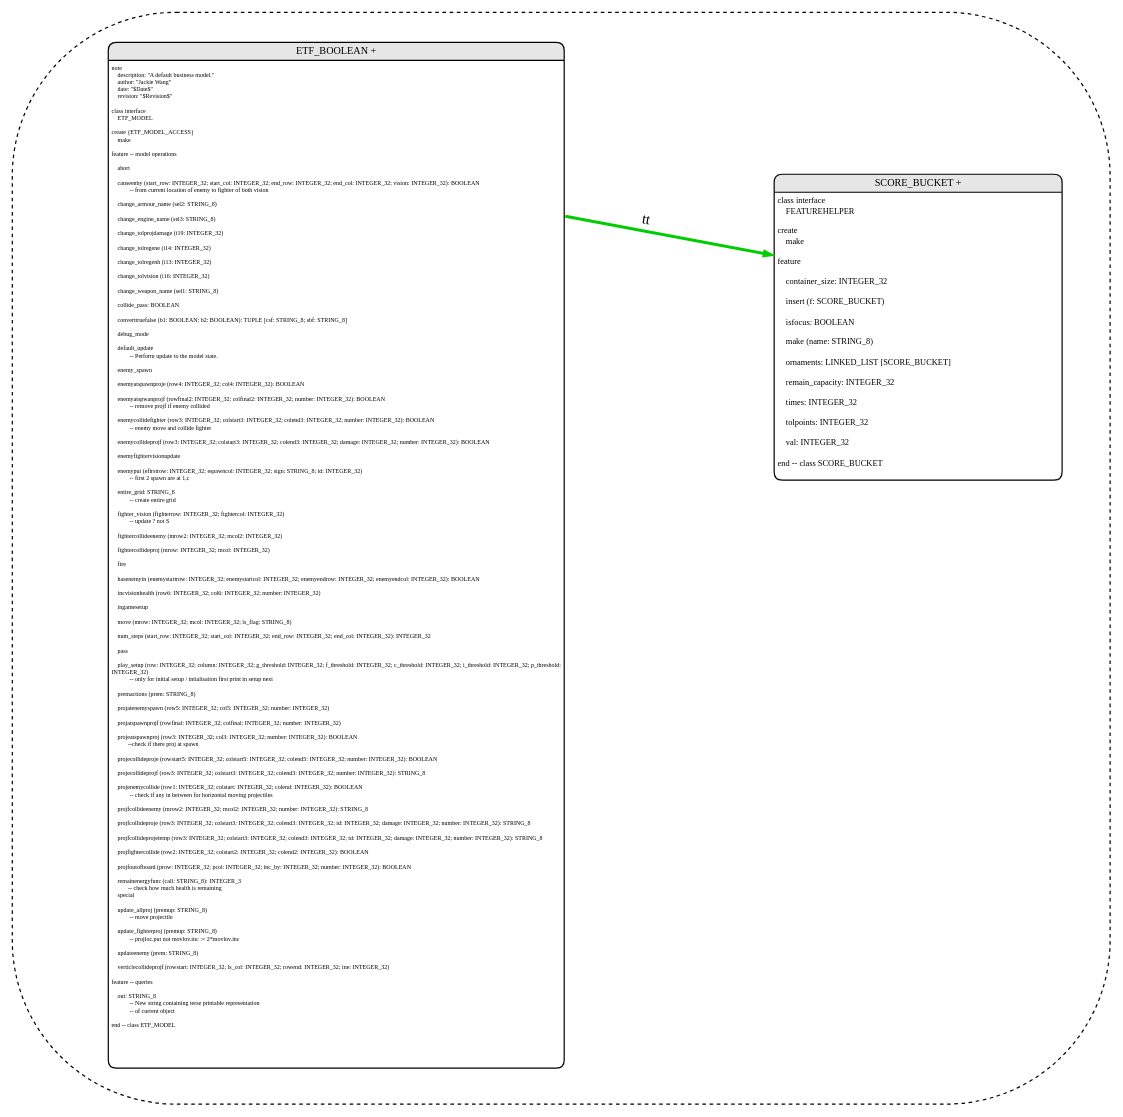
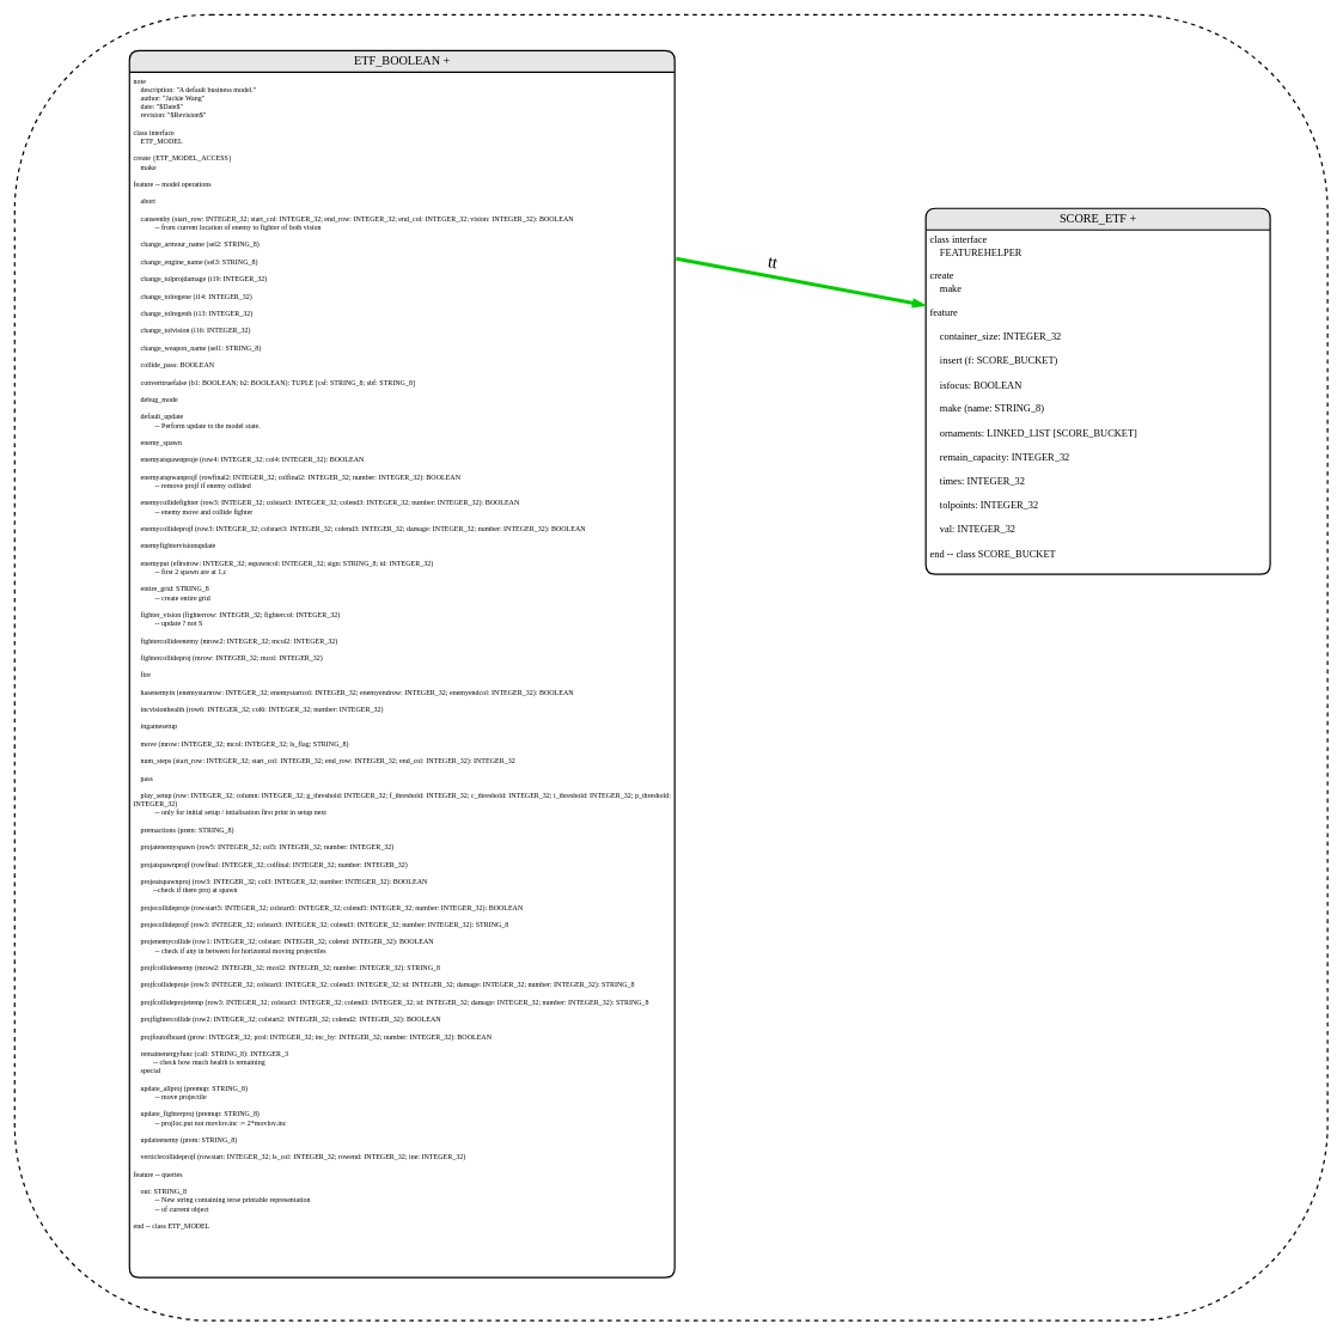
  <mxCell id="0" />
  <mxCell id="1" parent="0" />
  <mxCell id="2" value="" style="rounded=1;whiteSpace=wrap;html=1;fontSize=10;dashed=1;strokeWidth=2;" vertex="1" parent="1"><mxGeometry x="20" y="20" width="1830" height="1820" as="geometry" /></mxCell>
  <mxCell id="3" value="ETF_BOOLEAN +" style="swimlane;html=1;childLayout=stackLayout;horizontal=1;startSize=30;horizontalStack=0;fillColor=#E6E6E6;fontColor=#000000;rounded=1;fontSize=17;fontStyle=0;strokeWidth=2;resizeParent=0;resizeLast=1;shadow=0;dashed=0;align=center;fontFamily=Verdena;" parent="1" vertex="1"><mxGeometry x="180" y="70" width="760" height="1710" as="geometry" /></mxCell>
  <mxCell id="4" value="note&lt;br&gt;&amp;nbsp;&amp;nbsp;&amp;nbsp; description: &quot;A default business model.&quot;&lt;br&gt;&amp;nbsp;&amp;nbsp;&amp;nbsp; author: &quot;Jackie Wang&quot;&lt;br&gt;&amp;nbsp;&amp;nbsp;&amp;nbsp; date: &quot;$Date$&quot;&lt;br&gt;&amp;nbsp;&amp;nbsp;&amp;nbsp; revision: &quot;$Revision$&quot;&lt;br&gt;&lt;br&gt;class interface&lt;br&gt;&amp;nbsp;&amp;nbsp;&amp;nbsp; ETF_MODEL&lt;br&gt;&lt;br&gt;create {ETF_MODEL_ACCESS}&lt;br&gt;&amp;nbsp;&amp;nbsp;&amp;nbsp; make&lt;br&gt;&amp;nbsp;&amp;nbsp;&amp;nbsp; &lt;br&gt;feature -- model operations&lt;br&gt;&lt;br&gt;&amp;nbsp;&amp;nbsp;&amp;nbsp; abort&lt;br&gt;&lt;br&gt;&amp;nbsp;&amp;nbsp;&amp;nbsp; canseenby (start_row: INTEGER_32; start_col: INTEGER_32; end_row: INTEGER_32; end_col: INTEGER_32; vision: INTEGER_32): BOOLEAN&lt;br&gt;&amp;nbsp;&amp;nbsp;&amp;nbsp; &amp;nbsp;&amp;nbsp;&amp;nbsp; &amp;nbsp;&amp;nbsp;&amp;nbsp; -- from current location of enemy to fighter of both vision&lt;br&gt;&lt;br&gt;&amp;nbsp;&amp;nbsp;&amp;nbsp; change_armour_name (sel2: STRING_8)&lt;br&gt;&lt;br&gt;&amp;nbsp;&amp;nbsp;&amp;nbsp; change_engine_name (sel3: STRING_8)&lt;br&gt;&lt;br&gt;&amp;nbsp;&amp;nbsp;&amp;nbsp; change_tolprojdamage (i19: INTEGER_32)&lt;br&gt;&lt;br&gt;&amp;nbsp;&amp;nbsp;&amp;nbsp; change_tolregene (i14: INTEGER_32)&lt;br&gt;&lt;br&gt;&amp;nbsp;&amp;nbsp;&amp;nbsp; change_tolregenh (i13: INTEGER_32)&lt;br&gt;&lt;br&gt;&amp;nbsp;&amp;nbsp;&amp;nbsp; change_tolvision (i16: INTEGER_32)&lt;br&gt;&lt;br&gt;&amp;nbsp;&amp;nbsp;&amp;nbsp; change_weapon_name (sel1: STRING_8)&lt;br&gt;&lt;br&gt;&amp;nbsp;&amp;nbsp;&amp;nbsp; collide_pass: BOOLEAN&lt;br&gt;&lt;br&gt;&amp;nbsp;&amp;nbsp;&amp;nbsp; converttruefalse (b1: BOOLEAN; b2: BOOLEAN): TUPLE [csf: STRING_8; sbf: STRING_8]&lt;br&gt;&lt;br&gt;&amp;nbsp;&amp;nbsp;&amp;nbsp; debug_mode&lt;br&gt;&lt;br&gt;&amp;nbsp;&amp;nbsp;&amp;nbsp; default_update&lt;br&gt;&amp;nbsp;&amp;nbsp;&amp;nbsp; &amp;nbsp;&amp;nbsp;&amp;nbsp; &amp;nbsp;&amp;nbsp;&amp;nbsp; -- Perform update to the model state.&lt;br&gt;&lt;br&gt;&amp;nbsp;&amp;nbsp;&amp;nbsp; enemy_spawn&lt;br&gt;&lt;br&gt;&amp;nbsp;&amp;nbsp;&amp;nbsp; enemyatspawnproje (row4: INTEGER_32; col4: INTEGER_32): BOOLEAN&lt;br&gt;&lt;br&gt;&amp;nbsp;&amp;nbsp;&amp;nbsp; enemyatspwanprojf (rowfinal2: INTEGER_32; colfinal2: INTEGER_32; number: INTEGER_32): BOOLEAN&lt;br&gt;&amp;nbsp;&amp;nbsp;&amp;nbsp; &amp;nbsp;&amp;nbsp;&amp;nbsp; &amp;nbsp;&amp;nbsp;&amp;nbsp; -- remove projf if enemy collided&lt;br&gt;&lt;br&gt;&amp;nbsp;&amp;nbsp;&amp;nbsp; enemycollidefighter (row3: INTEGER_32; colstart3: INTEGER_32; colend3: INTEGER_32; number: INTEGER_32): BOOLEAN&lt;br&gt;&amp;nbsp;&amp;nbsp;&amp;nbsp; &amp;nbsp;&amp;nbsp;&amp;nbsp; &amp;nbsp;&amp;nbsp;&amp;nbsp; -- enemy move and collide fighter&lt;br&gt;&lt;br&gt;&amp;nbsp;&amp;nbsp;&amp;nbsp; enemycollideprojf (row3: INTEGER_32; colstart3: INTEGER_32; colend3: INTEGER_32; damage: INTEGER_32; number: INTEGER_32): BOOLEAN&lt;br&gt;&lt;br&gt;&amp;nbsp;&amp;nbsp;&amp;nbsp; enemyfightervisionupdate&lt;br&gt;&lt;br&gt;&amp;nbsp;&amp;nbsp;&amp;nbsp; enemyput (efirstrow: INTEGER_32; espawncol: INTEGER_32; sign: STRING_8; id: INTEGER_32)&lt;br&gt;&amp;nbsp;&amp;nbsp;&amp;nbsp; &amp;nbsp;&amp;nbsp;&amp;nbsp; &amp;nbsp;&amp;nbsp;&amp;nbsp; -- first 2 spawn are at 1,c&lt;br&gt;&lt;br&gt;&amp;nbsp;&amp;nbsp;&amp;nbsp; entire_grid: STRING_8&lt;br&gt;&amp;nbsp;&amp;nbsp;&amp;nbsp; &amp;nbsp;&amp;nbsp;&amp;nbsp; &amp;nbsp;&amp;nbsp;&amp;nbsp; -- create entire grid&lt;br&gt;&lt;br&gt;&amp;nbsp;&amp;nbsp;&amp;nbsp; fighter_vision (fighterrow: INTEGER_32; fightercol: INTEGER_32)&lt;br&gt;&amp;nbsp;&amp;nbsp;&amp;nbsp; &amp;nbsp;&amp;nbsp;&amp;nbsp; &amp;nbsp;&amp;nbsp;&amp;nbsp; -- update ? not S&lt;br&gt;&lt;br&gt;&amp;nbsp;&amp;nbsp;&amp;nbsp; fightercollideenemy (mrow2: INTEGER_32; mcol2: INTEGER_32)&lt;br&gt;&lt;br&gt;&amp;nbsp;&amp;nbsp;&amp;nbsp; fightercollideproj (mrow: INTEGER_32; mcol: INTEGER_32)&lt;br&gt;&lt;br&gt;&amp;nbsp;&amp;nbsp;&amp;nbsp; fire&lt;br&gt;&lt;br&gt;&amp;nbsp;&amp;nbsp;&amp;nbsp; hasenemyin (enemystartrow: INTEGER_32; enemystartcol: INTEGER_32; enemyendrow: INTEGER_32; enemyendcol: INTEGER_32): BOOLEAN&lt;br&gt;&lt;br&gt;&amp;nbsp;&amp;nbsp;&amp;nbsp; incvisionhealth (row6: INTEGER_32; col6: INTEGER_32; number: INTEGER_32)&lt;br&gt;&lt;br&gt;&amp;nbsp;&amp;nbsp;&amp;nbsp; ingamesetup&lt;br&gt;&lt;br&gt;&amp;nbsp;&amp;nbsp;&amp;nbsp; move (mrow: INTEGER_32; mcol: INTEGER_32; ls_flag: STRING_8)&lt;br&gt;&lt;br&gt;&amp;nbsp;&amp;nbsp;&amp;nbsp; num_steps (start_row: INTEGER_32; start_col: INTEGER_32; end_row: INTEGER_32; end_col: INTEGER_32): INTEGER_32&lt;br&gt;&lt;br&gt;&amp;nbsp;&amp;nbsp;&amp;nbsp; pass&lt;br&gt;&lt;br&gt;&amp;nbsp;&amp;nbsp;&amp;nbsp; play_setup (row: INTEGER_32; column: INTEGER_32; g_threshold: INTEGER_32; f_threshold: INTEGER_32; c_threshold: INTEGER_32; i_threshold: INTEGER_32; p_threshold: INTEGER_32)&lt;br&gt;&amp;nbsp;&amp;nbsp;&amp;nbsp; &amp;nbsp;&amp;nbsp;&amp;nbsp; &amp;nbsp;&amp;nbsp;&amp;nbsp; -- only for initial setup / intialisation first print in setup next&lt;br&gt;&lt;br&gt;&amp;nbsp;&amp;nbsp;&amp;nbsp; premactions (prem: STRING_8)&lt;br&gt;&lt;br&gt;&amp;nbsp;&amp;nbsp;&amp;nbsp; projatenemyspawn (row5: INTEGER_32; col5: INTEGER_32; number: INTEGER_32)&lt;br&gt;&lt;br&gt;&amp;nbsp;&amp;nbsp;&amp;nbsp; projatspawnprojf (rowfinal: INTEGER_32; colfinal: INTEGER_32; number: INTEGER_32)&lt;br&gt;&lt;br&gt;&lt;div&gt;&amp;nbsp;&amp;nbsp;&amp;nbsp; projeatspawnproj (row3: INTEGER_32; col3: INTEGER_32; number: INTEGER_32): BOOLEAN&lt;/div&gt;&lt;div&gt;&amp;nbsp;&amp;nbsp;&amp;nbsp;&amp;nbsp;&amp;nbsp;&amp;nbsp;&amp;nbsp;&amp;nbsp;&amp;nbsp;&amp;nbsp; --check if there proj at spawn&lt;br&gt;&lt;/div&gt;&lt;br&gt;&amp;nbsp;&amp;nbsp;&amp;nbsp; projecollideproje (rowstart5: INTEGER_32; colstart5: INTEGER_32; colend5: INTEGER_32; number: INTEGER_32): BOOLEAN&lt;br&gt;&lt;br&gt;&amp;nbsp;&amp;nbsp;&amp;nbsp; projecollideprojf (row3: INTEGER_32; colstart3: INTEGER_32; colend3: INTEGER_32; number: INTEGER_32): STRING_8&lt;br&gt;&amp;nbsp;&amp;nbsp;&amp;nbsp;&amp;nbsp;&amp;nbsp;&amp;nbsp;&amp;nbsp;&amp;nbsp;&amp;nbsp;&amp;nbsp; &lt;br&gt;&amp;nbsp;&amp;nbsp;&amp;nbsp; projenemycollide (row1: INTEGER_32; colstart: INTEGER_32; colend: INTEGER_32): BOOLEAN&lt;br&gt;&amp;nbsp;&amp;nbsp;&amp;nbsp; &amp;nbsp;&amp;nbsp;&amp;nbsp; &amp;nbsp;&amp;nbsp;&amp;nbsp; -- check if any in between for horizontal moving projectiles&lt;br&gt;&lt;br&gt;&amp;nbsp;&amp;nbsp;&amp;nbsp; projfcollideenemy (mrow2: INTEGER_32; mcol2: INTEGER_32; number: INTEGER_32): STRING_8&lt;br&gt;&lt;br&gt;&amp;nbsp;&amp;nbsp;&amp;nbsp; projfcollideproje (row3: INTEGER_32; colstart3: INTEGER_32; colend3: INTEGER_32; id: INTEGER_32; damage: INTEGER_32; number: INTEGER_32): STRING_8&lt;br&gt;&lt;br&gt;&amp;nbsp;&amp;nbsp;&amp;nbsp; projfcollideprojetemp (row3: INTEGER_32; colstart3: INTEGER_32; colend3: INTEGER_32; id: INTEGER_32; damage: INTEGER_32; number: INTEGER_32): STRING_8&lt;br&gt;&lt;br&gt;&amp;nbsp;&amp;nbsp;&amp;nbsp; projfightercollide (row2: INTEGER_32; colstart2: INTEGER_32; colend2: INTEGER_32): BOOLEAN&lt;br&gt;&amp;nbsp;&amp;nbsp;&amp;nbsp;&amp;nbsp;&amp;nbsp;&amp;nbsp;&amp;nbsp;&amp;nbsp; &lt;br&gt;&amp;nbsp;&amp;nbsp;&amp;nbsp; projfoutofboard (prow: INTEGER_32; pcol: INTEGER_32; inc_by: INTEGER_32; number: INTEGER_32): BOOLEAN&lt;br&gt;&lt;br&gt;&amp;nbsp;&amp;nbsp;&amp;nbsp; remainenergyfunc (call: STRING_8): INTEGER_3&lt;br&gt;&amp;nbsp;&amp;nbsp;&amp;nbsp;&amp;nbsp;&amp;nbsp;&amp;nbsp;&amp;nbsp;&amp;nbsp;&amp;nbsp;&amp;nbsp; -- check how much health is remaining &lt;br&gt;&amp;nbsp;&amp;nbsp;&amp;nbsp; special&lt;br&gt;&lt;br&gt;&amp;nbsp;&amp;nbsp;&amp;nbsp; update_allproj (premup: STRING_8)&lt;br&gt;&amp;nbsp;&amp;nbsp;&amp;nbsp; &amp;nbsp;&amp;nbsp;&amp;nbsp; &amp;nbsp;&amp;nbsp;&amp;nbsp; -- move projectile&lt;br&gt;&lt;br&gt;&amp;nbsp;&amp;nbsp;&amp;nbsp; update_fighterproj (premup: STRING_8)&lt;br&gt;&amp;nbsp;&amp;nbsp;&amp;nbsp; &amp;nbsp;&amp;nbsp;&amp;nbsp; &amp;nbsp;&amp;nbsp;&amp;nbsp; -- projloc.put not movlov.inc := 2*movlov.inc&lt;br&gt;&lt;br&gt;&amp;nbsp;&amp;nbsp;&amp;nbsp; updateenemy (prem: STRING_8)&lt;br&gt;&lt;br&gt;&amp;nbsp;&amp;nbsp;&amp;nbsp; verticlecollideprojf (rowstart: INTEGER_32; ls_col: INTEGER_32; rowend: INTEGER_32; ine: INTEGER_32)&lt;br&gt;&amp;nbsp;&amp;nbsp;&amp;nbsp; &lt;br&gt;feature -- queries&lt;br&gt;&lt;br&gt;&amp;nbsp;&amp;nbsp;&amp;nbsp; out: STRING_8&lt;br&gt;&amp;nbsp;&amp;nbsp;&amp;nbsp; &amp;nbsp;&amp;nbsp;&amp;nbsp; &amp;nbsp;&amp;nbsp;&amp;nbsp; -- New string containing terse printable representation&lt;br&gt;&amp;nbsp;&amp;nbsp;&amp;nbsp; &amp;nbsp;&amp;nbsp;&amp;nbsp; &amp;nbsp;&amp;nbsp;&amp;nbsp; -- of current object&lt;br&gt;&amp;nbsp;&amp;nbsp;&amp;nbsp; &lt;br&gt;end -- class ETF_MODEL" style="whiteSpace=wrap;html=1;align=left;strokeColor=none;fillColor=none;spacingLeft=4;fontSize=10;verticalAlign=top;resizable=0;rotatable=0;part=1;fontFamily=Verdena;" parent="3" vertex="1"><mxGeometry y="30" width="760" height="1680" as="geometry" /></mxCell>
- <mxCell id="5" value="SCORE_BUCKET + " style="swimlane;html=1;childLayout=stackLayout;horizontal=1;startSize=30;horizontalStack=0;fillColor=#E6E6E6;fontColor=#000000;rounded=1;fontSize=17;fontStyle=0;strokeWidth=2;resizeParent=0;resizeLast=1;shadow=0;dashed=0;align=center;fontFamily=Verdena;" parent="1" vertex="1"><mxGeometry x="1290" y="290" width="480" height="510" as="geometry" /></mxCell>
+ <mxCell id="5" value="SCORE_ETF + " style="swimlane;html=1;childLayout=stackLayout;horizontal=1;startSize=30;horizontalStack=0;fillColor=#E6E6E6;fontColor=#000000;rounded=1;fontSize=17;fontStyle=0;strokeWidth=2;resizeParent=0;resizeLast=1;shadow=0;dashed=0;align=center;fontFamily=Verdena;" parent="1" vertex="1"><mxGeometry x="1290" y="290" width="480" height="510" as="geometry" /></mxCell>
  <mxCell id="6" value="&lt;font style=&quot;font-size: 14px&quot;&gt;class interface&lt;br&gt;&amp;nbsp;&amp;nbsp;&amp;nbsp; FEATUREHELPER&lt;br&gt;&lt;br&gt;create &lt;br&gt;&amp;nbsp;&amp;nbsp;&amp;nbsp; make&lt;br&gt;&lt;br&gt;feature &lt;br&gt;&lt;br&gt;&amp;nbsp;&amp;nbsp; &amp;nbsp;container_size: INTEGER_32&lt;br&gt;&lt;br&gt;&amp;nbsp;&amp;nbsp; &amp;nbsp;insert (f: SCORE_BUCKET)&lt;br&gt;&lt;br&gt;&amp;nbsp;&amp;nbsp; &amp;nbsp;isfocus: BOOLEAN&lt;br&gt;&lt;br&gt;&amp;nbsp;&amp;nbsp; &amp;nbsp;make (name: STRING_8)&lt;br&gt;&lt;br&gt;&amp;nbsp;&amp;nbsp; &amp;nbsp;ornaments: LINKED_LIST [SCORE_BUCKET]&lt;br&gt;&lt;br&gt;&amp;nbsp;&amp;nbsp; &amp;nbsp;remain_capacity: INTEGER_32&lt;br&gt;&lt;br&gt;&amp;nbsp;&amp;nbsp; &amp;nbsp;times: INTEGER_32&lt;br&gt;&lt;br&gt;&amp;nbsp;&amp;nbsp; &amp;nbsp;tolpoints: INTEGER_32&lt;br&gt;&lt;br&gt;&amp;nbsp;&amp;nbsp; &amp;nbsp;val: INTEGER_32&lt;br&gt;&amp;nbsp;&amp;nbsp; &amp;nbsp;&lt;br&gt;end -- class SCORE_BUCKET&lt;br&gt;&lt;br&gt;&lt;br&gt;&lt;/font&gt;" style="whiteSpace=wrap;html=1;align=left;strokeColor=none;fillColor=none;spacingLeft=4;fontSize=10;verticalAlign=top;resizable=0;rotatable=0;part=1;fontFamily=Verdena;" parent="5" vertex="1"><mxGeometry y="30" width="480" height="480" as="geometry" /></mxCell>
  <mxCell id="7" value="" style="endArrow=blockThin;html=1;strokeColor=#00CC00;strokeWidth=5;endFill=1;exitX=1;exitY=0.131;exitDx=0;exitDy=0;exitPerimeter=0;entryX=-0.004;entryY=0.29;entryDx=0;entryDy=0;entryPerimeter=0;" parent="1" edge="1"><mxGeometry width="50" height="50" relative="1" as="geometry"><mxPoint x="941.92" y="360" as="sourcePoint" /><mxPoint x="1290" y="425.32" as="targetPoint" /></mxGeometry></mxCell>
  <mxCell id="8" value="&lt;font style=&quot;font-size: 24px&quot;&gt;tt&lt;/font&gt;" style="text;html=1;fontSize=10;fontFamily=Verdena;rotation=10;" parent="1" vertex="1"><mxGeometry x="1070" y="350" width="82" height="20" as="geometry" /></mxCell>
